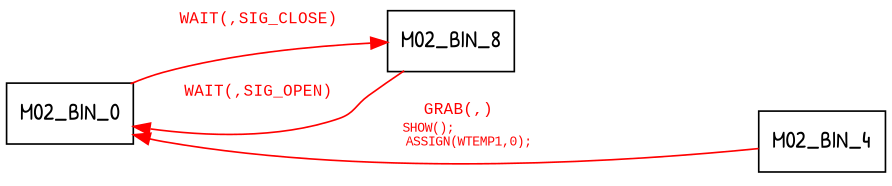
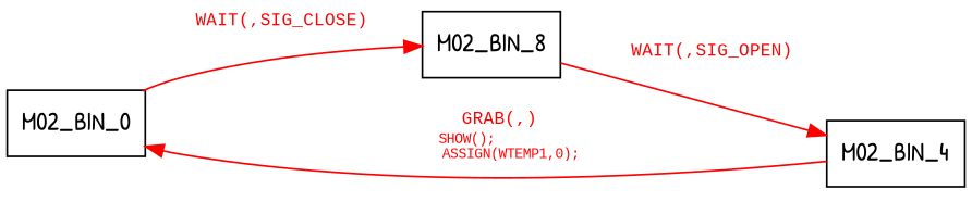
  digraph {
    fontname="Patrick Hand"
    rankdir=LR
    node [fontname="Patrick Hand" shape=record]
    edge [color=red fontcolor=red fontname="Patrick Hand"]
    M02_BIN_0
    M02_BIN_8
    M02_BIN_4
    M02_BIN_0 -> M02_BIN_8 [label=< <font face="Courier New" point-size="10"> WAIT(,SIG_CLOSE)<br/> </font>>]
-   M02_BIN_8 -> M02_BIN_0 [label=< <font face="Courier New" point-size="10"> WAIT(,SIG_OPEN)<br/> </font>>]
+   M02_BIN_8 -> M02_BIN_4 [label=< <font face="Courier New" point-size="10"> WAIT(,SIG_OPEN)<br/> </font>>]
    M02_BIN_4 -> M02_BIN_0 [label=< <font face="Courier New" point-size="10"> GRAB(,)<br/> <font point-size="8">   SHOW();<br align="left"/>     ASSIGN(WTEMP1,0);<br align="left"/> </font></font>>]
  }
